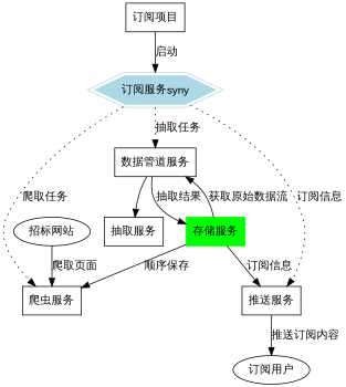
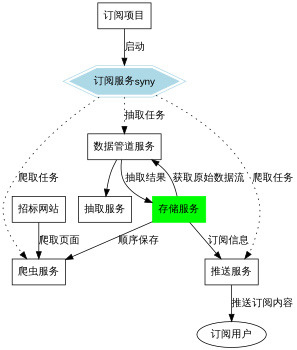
  digraph {
    fontname="Liberation Sans"
    rankdir=TD
    node [fontname="Liberation Sans" shape=box]
    edge [fontname="Liberation Sans"]
    n1 [label="订阅项目"]
    n2 [color=lightblue label="订阅服务syny" peripheries=2 shape=polygon sides=6 style=filled]
    n3 [label="爬虫服务"]
    n4 [label="数据管道服务"]
    n5 [label="推送服务"]
    n6 [label="抽取服务"]
    n7 [label="订阅用户" shape=ellipse]
-   n8 [label="招标网站" shape=ellipse]
+   n8 [label="招标网站"]
    n9 [color=green label="存储服务" style=filled]
    subgraph sub_1 {
      subgraph sub_2 {
        rankdir=LR
        n1
        n2
      }
    }
    subgraph sub_3 {
      color=blue
      label="招标公告订阅"
      rankdir=LR
      n2
      n3
      n4
      n5
      n6
      n7
      n8
    }
    subgraph sub_4 {
      label=BasinSpace
      randir=LR
      n3
      n4
      n5
      n6
      n9
    }
    n1 -> n2 [label="启动"]
    n2 -> n3 [label="爬取任务" style=dotted]
    n2 -> n4 [label="抽取任务" style=dotted]
-   n2 -> n5 [label="订阅信息" style=dotted]
+   n2 -> n5 [label="爬取任务" style=dotted]
    n4 -> n6
    n4 -> n9 [label="抽取结果"]
    n5 -> n7 [label="推送订阅内容"]
    n8 -> n3 [label="爬取页面"]
    n9 -> n3 [label="顺序保存"]
    n9 -> n4 [label="获取原始数据流"]
    n9 -> n5 [label="订阅信息"]
  }
